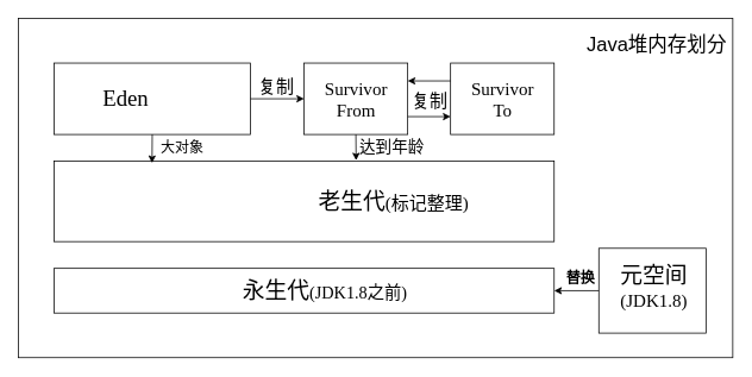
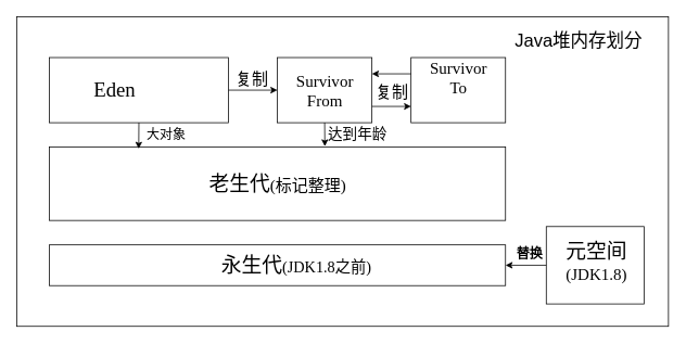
  <mxCell id="0" />
  <mxCell id="1" parent="0" />
  <mxCell id="2" value="" style="rounded=0;whiteSpace=wrap;html=1;" vertex="1" parent="1"><mxGeometry x="20" y="20" width="800" height="380" as="geometry" /></mxCell>
  <mxCell id="3" value="" style="rounded=0;whiteSpace=wrap;html=1;" vertex="1" parent="1"><mxGeometry x="60" y="70" width="220" height="80" as="geometry" /></mxCell>
  <mxCell id="4" value="" style="rounded=0;whiteSpace=wrap;html=1;" vertex="1" parent="1"><mxGeometry x="340" y="70" width="116" height="80" as="geometry" /></mxCell>
  <mxCell id="5" value="" style="rounded=0;whiteSpace=wrap;html=1;" vertex="1" parent="1"><mxGeometry x="504" y="70" width="116" height="80" as="geometry" /></mxCell>
  <mxCell id="6" value="" style="rounded=0;whiteSpace=wrap;html=1;" vertex="1" parent="1"><mxGeometry x="60" y="180" width="560" height="90" as="geometry" /></mxCell>
  <mxCell id="7" value="" style="rounded=0;whiteSpace=wrap;html=1;" vertex="1" parent="1"><mxGeometry x="60" y="300" width="560" height="50" as="geometry" /></mxCell>
  <mxCell id="8" value="&lt;font style=&quot;font-size: 25px&quot; face=&quot;Verdana&quot;&gt;Eden&lt;/font&gt;" style="text;html=1;strokeColor=none;fillColor=none;align=center;verticalAlign=middle;whiteSpace=wrap;rounded=0;" vertex="1" parent="1"><mxGeometry x="92.5" y="95" width="95" height="30" as="geometry" /></mxCell>
  <mxCell id="9" value="&lt;font face=&quot;Verdana&quot; style=&quot;font-size: 20px&quot;&gt;Survivor&lt;br&gt;From&lt;br&gt;&lt;/font&gt;" style="text;html=1;strokeColor=none;fillColor=none;align=center;verticalAlign=middle;whiteSpace=wrap;rounded=0;" vertex="1" parent="1"><mxGeometry x="352.5" y="90" width="91" height="40" as="geometry" /></mxCell>
- <mxCell id="10" value="&lt;font face=&quot;Verdana&quot; style=&quot;font-size: 20px&quot;&gt;Survivor&lt;br&gt;To&lt;br&gt;&lt;/font&gt;" style="text;html=1;strokeColor=none;fillColor=none;align=center;verticalAlign=middle;whiteSpace=wrap;rounded=0;" vertex="1" parent="1"><mxGeometry x="516.5" y="90" width="91" height="40" as="geometry" /></mxCell>
- <mxCell id="11" value="&lt;font face=&quot;Verdana&quot;&gt;&lt;span style=&quot;font-size: 25px&quot;&gt;老生代&lt;/span&gt;&lt;font style=&quot;font-size: 20px&quot;&gt;(标记整理)&lt;/font&gt;&lt;/font&gt;" style="text;html=1;strokeColor=none;fillColor=none;align=center;verticalAlign=middle;whiteSpace=wrap;rounded=0;" vertex="1" parent="1"><mxGeometry x="337.5" y="200" width="205" height="50" as="geometry" /></mxCell>
+ <mxCell id="10" value="&lt;font face=&quot;Verdana&quot; style=&quot;font-size: 20px&quot;&gt;Survivor&lt;br&gt;To&lt;br&gt;&lt;/font&gt;" style="text;html=1;strokeColor=none;fillColor=none;align=center;verticalAlign=middle;whiteSpace=wrap;rounded=0;" vertex="1" parent="1"><mxGeometry x="516.5" y="75" width="91" height="40" as="geometry" /></mxCell>
+ <mxCell id="11" value="&lt;font face=&quot;Verdana&quot;&gt;&lt;span style=&quot;font-size: 25px&quot;&gt;老生代&lt;/span&gt;&lt;font style=&quot;font-size: 20px&quot;&gt;(标记整理)&lt;/font&gt;&lt;/font&gt;" style="text;html=1;strokeColor=none;fillColor=none;align=center;verticalAlign=middle;whiteSpace=wrap;rounded=0;" vertex="1" parent="1"><mxGeometry x="237.5" y="200" width="205" height="50" as="geometry" /></mxCell>
  <mxCell id="12" value="&lt;font face=&quot;Verdana&quot;&gt;&lt;span style=&quot;font-size: 25px&quot;&gt;永生代&lt;/span&gt;&lt;font style=&quot;font-size: 19px&quot;&gt;(JDK1.8之前)&lt;/font&gt;&lt;/font&gt;" style="text;html=1;strokeColor=none;fillColor=none;align=center;verticalAlign=middle;whiteSpace=wrap;rounded=0;" vertex="1" parent="1"><mxGeometry x="251" y="300" width="225" height="50" as="geometry" /></mxCell>
  <mxCell id="13" value="" style="rounded=0;whiteSpace=wrap;html=1;" vertex="1" parent="1"><mxGeometry x="670" y="277.5" width="120" height="95" as="geometry" /></mxCell>
  <mxCell id="14" value="&lt;font face=&quot;Verdana&quot;&gt;&lt;span style=&quot;font-size: 25px&quot;&gt;元空间&lt;/span&gt;&lt;br&gt;&lt;font style=&quot;font-size: 20px&quot;&gt;(JDK1.8)&lt;/font&gt;&lt;br&gt;&lt;/font&gt;" style="text;html=1;strokeColor=none;fillColor=none;align=center;verticalAlign=middle;whiteSpace=wrap;rounded=0;" vertex="1" parent="1"><mxGeometry x="682.5" y="301.25" width="97.5" height="37.5" as="geometry" /></mxCell>
  <mxCell id="15" value="" style="endArrow=classic;html=1;entryX=1;entryY=0.5;entryDx=0;entryDy=0;exitX=0;exitY=0.5;exitDx=0;exitDy=0;" edge="1" parent="1" source="13" target="7"><mxGeometry width="50" height="50" relative="1" as="geometry"><mxPoint x="370" y="220" as="sourcePoint" /><mxPoint x="420" y="170" as="targetPoint" /></mxGeometry></mxCell>
  <mxCell id="16" value="&lt;font face=&quot;Verdana&quot; style=&quot;font-size: 16px&quot;&gt;&lt;b&gt;替换&lt;/b&gt;&lt;/font&gt;" style="text;html=1;strokeColor=none;fillColor=none;align=center;verticalAlign=middle;whiteSpace=wrap;rounded=0;" vertex="1" parent="1"><mxGeometry x="630" y="301.25" width="40" height="20" as="geometry" /></mxCell>
  <mxCell id="17" value="" style="endArrow=classic;html=1;exitX=1;exitY=0.5;exitDx=0;exitDy=0;entryX=0;entryY=0.5;entryDx=0;entryDy=0;" edge="1" parent="1" source="3" target="4"><mxGeometry width="50" height="50" relative="1" as="geometry"><mxPoint x="370" y="220" as="sourcePoint" /><mxPoint x="420" y="170" as="targetPoint" /></mxGeometry></mxCell>
  <mxCell id="18" value="&lt;font face=&quot;Verdana&quot; style=&quot;font-size: 20px&quot;&gt;复制&lt;/font&gt;" style="text;html=1;strokeColor=none;fillColor=none;align=center;verticalAlign=middle;whiteSpace=wrap;rounded=0;" vertex="1" parent="1"><mxGeometry x="284" y="86" width="50" height="20" as="geometry" /></mxCell>
  <mxCell id="19" value="" style="endArrow=classic;html=1;exitX=0;exitY=0.25;exitDx=0;exitDy=0;entryX=1;entryY=0.25;entryDx=0;entryDy=0;" edge="1" parent="1" source="5" target="4"><mxGeometry width="50" height="50" relative="1" as="geometry"><mxPoint x="370" y="200" as="sourcePoint" /><mxPoint x="420" y="150" as="targetPoint" /></mxGeometry></mxCell>
  <mxCell id="20" value="" style="endArrow=classic;html=1;entryX=0;entryY=0.75;entryDx=0;entryDy=0;exitX=1;exitY=0.75;exitDx=0;exitDy=0;" edge="1" parent="1" source="4" target="5"><mxGeometry width="50" height="50" relative="1" as="geometry"><mxPoint x="370" y="200" as="sourcePoint" /><mxPoint x="420" y="150" as="targetPoint" /></mxGeometry></mxCell>
  <mxCell id="21" value="" style="endArrow=classic;html=1;exitX=0.5;exitY=1;exitDx=0;exitDy=0;entryX=0.604;entryY=-0.011;entryDx=0;entryDy=0;entryPerimeter=0;" edge="1" parent="1" source="4" target="6"><mxGeometry width="50" height="50" relative="1" as="geometry"><mxPoint x="370" y="200" as="sourcePoint" /><mxPoint x="408" y="180" as="targetPoint" /></mxGeometry></mxCell>
  <mxCell id="22" value="" style="endArrow=classic;html=1;exitX=0.5;exitY=1;exitDx=0;exitDy=0;entryX=0.196;entryY=0.022;entryDx=0;entryDy=0;entryPerimeter=0;" edge="1" parent="1" source="3" target="6"><mxGeometry width="50" height="50" relative="1" as="geometry"><mxPoint x="370" y="200" as="sourcePoint" /><mxPoint x="420" y="150" as="targetPoint" /></mxGeometry></mxCell>
  <mxCell id="23" value="&lt;font face=&quot;Verdana&quot; style=&quot;font-size: 16px&quot;&gt;大对象&lt;/font&gt;" style="text;html=1;strokeColor=none;fillColor=none;align=center;verticalAlign=middle;whiteSpace=wrap;rounded=0;" vertex="1" parent="1"><mxGeometry x="178" y="155" width="52" height="20" as="geometry" /></mxCell>
  <mxCell id="24" value="&lt;font face=&quot;Verdana&quot; style=&quot;font-size: 18px&quot;&gt;达到年龄&lt;/font&gt;" style="text;html=1;strokeColor=none;fillColor=none;align=center;verticalAlign=middle;whiteSpace=wrap;rounded=0;" vertex="1" parent="1"><mxGeometry x="399.5" y="155" width="76.5" height="20" as="geometry" /></mxCell>
  <mxCell id="25" value="&lt;font face=&quot;Verdana&quot; style=&quot;font-size: 20px&quot;&gt;复制&lt;/font&gt;" style="text;html=1;strokeColor=none;fillColor=none;align=center;verticalAlign=middle;whiteSpace=wrap;rounded=0;" vertex="1" parent="1"><mxGeometry x="456" y="102" width="50" height="20" as="geometry" /></mxCell>
- <mxCell id="26" value="&lt;font style=&quot;font-size: 22px&quot;&gt;Java堆内存划分&lt;/font&gt;" style="text;html=1;strokeColor=none;fillColor=none;align=center;verticalAlign=middle;whiteSpace=wrap;rounded=0;" vertex="1" parent="1"><mxGeometry x="655" y="30" width="160" height="40" as="geometry" /></mxCell>
+ <mxCell id="26" value="&lt;font style=&quot;font-size: 22px&quot;&gt;Java堆内存划分&lt;/font&gt;" style="text;html=1;strokeColor=none;fillColor=none;align=center;verticalAlign=middle;whiteSpace=wrap;rounded=0;" vertex="1" parent="1"><mxGeometry x="630" y="30" width="160" height="40" as="geometry" /></mxCell>
